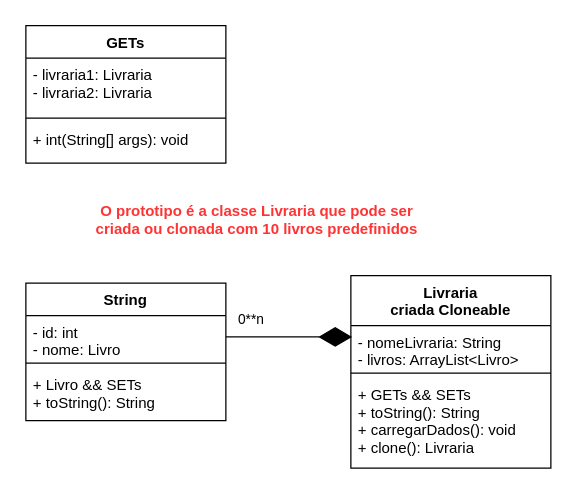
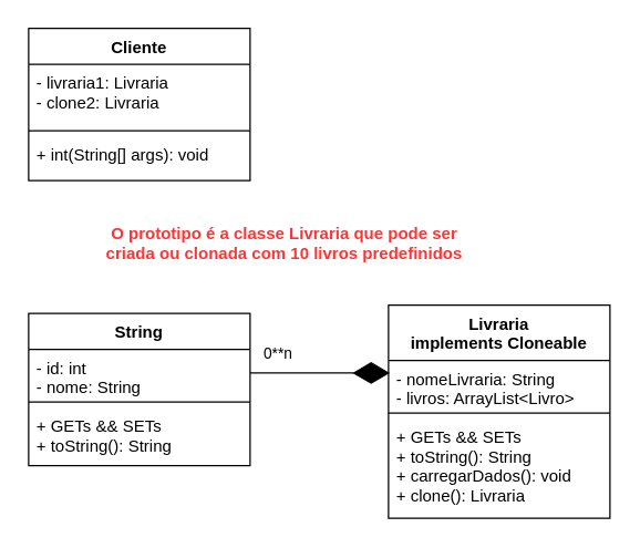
  <mxCell id="0" />
  <mxCell id="1" parent="0" />
  <mxCell id="2" value="String" style="swimlane;fontStyle=1;align=center;verticalAlign=top;childLayout=stackLayout;horizontal=1;startSize=26;horizontalStack=0;resizeParent=1;resizeParentMax=0;resizeLast=0;collapsible=1;marginBottom=0;" vertex="1" parent="1"><mxGeometry x="20" y="226" width="160" height="110" as="geometry" /></mxCell>
- <mxCell id="3" value="- id: int&#10;- nome: Livro" style="text;strokeColor=none;fillColor=none;align=left;verticalAlign=top;spacingLeft=4;spacingRight=4;overflow=hidden;rotatable=0;points=[[0,0.5],[1,0.5]];portConstraint=eastwest;" vertex="1" parent="2"><mxGeometry y="26" width="160" height="34" as="geometry" /></mxCell>
+ <mxCell id="3" value="- id: int&#10;- nome: String" style="text;strokeColor=none;fillColor=none;align=left;verticalAlign=top;spacingLeft=4;spacingRight=4;overflow=hidden;rotatable=0;points=[[0,0.5],[1,0.5]];portConstraint=eastwest;" vertex="1" parent="2"><mxGeometry y="26" width="160" height="34" as="geometry" /></mxCell>
  <mxCell id="4" value="" style="line;strokeWidth=1;fillColor=none;align=left;verticalAlign=middle;spacingTop=-1;spacingLeft=3;spacingRight=3;rotatable=0;labelPosition=right;points=[];portConstraint=eastwest;" vertex="1" parent="2"><mxGeometry y="60" width="160" height="8" as="geometry" /></mxCell>
- <mxCell id="5" value="+ Livro &amp;&amp; SETs&#10;+ toString(): String" style="text;strokeColor=none;fillColor=none;align=left;verticalAlign=top;spacingLeft=4;spacingRight=4;overflow=hidden;rotatable=0;points=[[0,0.5],[1,0.5]];portConstraint=eastwest;" vertex="1" parent="2"><mxGeometry y="68" width="160" height="42" as="geometry" /></mxCell>
- <mxCell id="6" value="Livraria&#10;criada Cloneable" style="swimlane;fontStyle=1;align=center;verticalAlign=top;childLayout=stackLayout;horizontal=1;startSize=40;horizontalStack=0;resizeParent=1;resizeParentMax=0;resizeLast=0;collapsible=1;marginBottom=0;" vertex="1" parent="1"><mxGeometry x="280" y="220" width="160" height="154" as="geometry" /></mxCell>
+ <mxCell id="5" value="+ GETs &amp;&amp; SETs&#10;+ toString(): String" style="text;strokeColor=none;fillColor=none;align=left;verticalAlign=top;spacingLeft=4;spacingRight=4;overflow=hidden;rotatable=0;points=[[0,0.5],[1,0.5]];portConstraint=eastwest;" vertex="1" parent="2"><mxGeometry y="68" width="160" height="42" as="geometry" /></mxCell>
+ <mxCell id="6" value="Livraria&#10;implements Cloneable" style="swimlane;fontStyle=1;align=center;verticalAlign=top;childLayout=stackLayout;horizontal=1;startSize=40;horizontalStack=0;resizeParent=1;resizeParentMax=0;resizeLast=0;collapsible=1;marginBottom=0;" vertex="1" parent="1"><mxGeometry x="280" y="220" width="160" height="154" as="geometry" /></mxCell>
  <mxCell id="7" value="- nomeLivraria: String&#10;- livros: ArrayList&lt;Livro&gt;" style="text;strokeColor=none;fillColor=none;align=left;verticalAlign=top;spacingLeft=4;spacingRight=4;overflow=hidden;rotatable=0;points=[[0,0.5],[1,0.5]];portConstraint=eastwest;" vertex="1" parent="6"><mxGeometry y="40" width="160" height="34" as="geometry" /></mxCell>
  <mxCell id="8" value="" style="line;strokeWidth=1;fillColor=none;align=left;verticalAlign=middle;spacingTop=-1;spacingLeft=3;spacingRight=3;rotatable=0;labelPosition=right;points=[];portConstraint=eastwest;" vertex="1" parent="6"><mxGeometry y="74" width="160" height="8" as="geometry" /></mxCell>
  <mxCell id="9" value="+ GETs &amp;&amp; SETs&#10;+ toString(): String&#10;+ carregarDados(): void&#10;+ clone(): Livraria" style="text;strokeColor=none;fillColor=none;align=left;verticalAlign=top;spacingLeft=4;spacingRight=4;overflow=hidden;rotatable=0;points=[[0,0.5],[1,0.5]];portConstraint=eastwest;" vertex="1" parent="6"><mxGeometry y="82" width="160" height="72" as="geometry" /></mxCell>
  <mxCell id="10" value="0**n" style="endArrow=diamondThin;endFill=1;endSize=24;html=1;exitX=1;exitY=0.5;exitDx=0;exitDy=0;entryX=0.006;entryY=0.265;entryDx=0;entryDy=0;entryPerimeter=0;" edge="1" parent="1" source="3" target="7"><mxGeometry x="-0.612" y="14" width="160" relative="1" as="geometry"><mxPoint x="150" y="426" as="sourcePoint" /><mxPoint x="260" y="296" as="targetPoint" /><mxPoint as="offset" /></mxGeometry></mxCell>
- <mxCell id="11" value="GETs" style="swimlane;fontStyle=1;align=center;verticalAlign=top;childLayout=stackLayout;horizontal=1;startSize=26;horizontalStack=0;resizeParent=1;resizeParentMax=0;resizeLast=0;collapsible=1;marginBottom=0;" vertex="1" parent="1"><mxGeometry x="20" y="20" width="160" height="110" as="geometry" /></mxCell>
- <mxCell id="12" value="- livraria1: Livraria&#10;- livraria2: Livraria" style="text;strokeColor=none;fillColor=none;align=left;verticalAlign=top;spacingLeft=4;spacingRight=4;overflow=hidden;rotatable=0;points=[[0,0.5],[1,0.5]];portConstraint=eastwest;" vertex="1" parent="11"><mxGeometry y="26" width="160" height="44" as="geometry" /></mxCell>
+ <mxCell id="11" value="Cliente" style="swimlane;fontStyle=1;align=center;verticalAlign=top;childLayout=stackLayout;horizontal=1;startSize=26;horizontalStack=0;resizeParent=1;resizeParentMax=0;resizeLast=0;collapsible=1;marginBottom=0;" vertex="1" parent="1"><mxGeometry x="20" y="20" width="160" height="110" as="geometry" /></mxCell>
+ <mxCell id="12" value="- livraria1: Livraria&#10;- clone2: Livraria" style="text;strokeColor=none;fillColor=none;align=left;verticalAlign=top;spacingLeft=4;spacingRight=4;overflow=hidden;rotatable=0;points=[[0,0.5],[1,0.5]];portConstraint=eastwest;" vertex="1" parent="11"><mxGeometry y="26" width="160" height="44" as="geometry" /></mxCell>
  <mxCell id="13" value="" style="line;strokeWidth=1;fillColor=none;align=left;verticalAlign=middle;spacingTop=-1;spacingLeft=3;spacingRight=3;rotatable=0;labelPosition=right;points=[];portConstraint=eastwest;" vertex="1" parent="11"><mxGeometry y="70" width="160" height="8" as="geometry" /></mxCell>
  <mxCell id="14" value="+ int(String[] args): void" style="text;strokeColor=none;fillColor=none;align=left;verticalAlign=top;spacingLeft=4;spacingRight=4;overflow=hidden;rotatable=0;points=[[0,0.5],[1,0.5]];portConstraint=eastwest;" vertex="1" parent="11"><mxGeometry y="78" width="160" height="32" as="geometry" /></mxCell>
  <mxCell id="15" value="O prototipo é a classe Livraria que pode ser&#10;criada ou clonada com 10 livros predefinidos" style="text;align=center;fontStyle=1;verticalAlign=middle;spacingLeft=3;spacingRight=3;strokeColor=none;rotatable=0;points=[[0,0.5],[1,0.5]];portConstraint=eastwest;fontColor=#FF3333;" vertex="1" parent="1"><mxGeometry x="70" y="150" width="270" height="50" as="geometry" /></mxCell>
